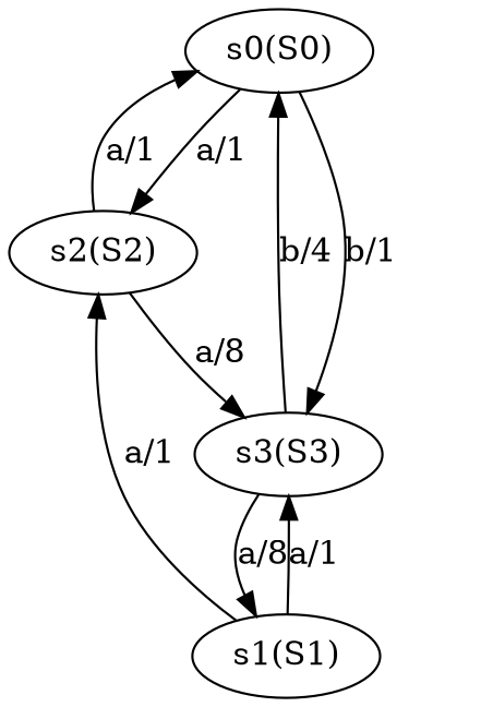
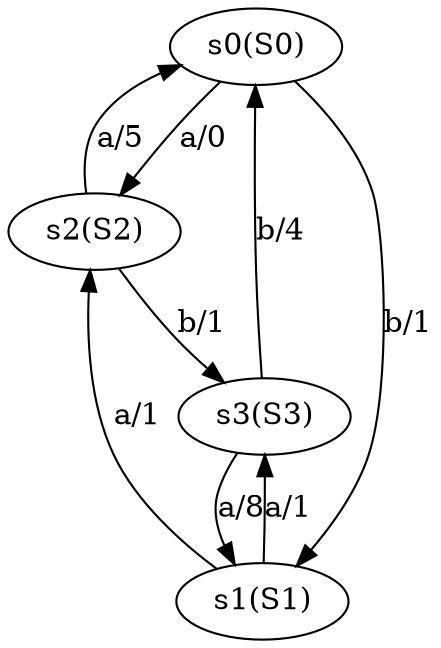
  digraph {
    n1 [label="s0(S0)"]
    n2 [label="s2(S2)"]
    n3 [label="s3(S3)"]
    n4 [label="s1(S1)"]
-   n1 -> n2 [label="a/1"]
-   n1 -> n3 [label="b/1"]
-   n2 -> n1 [label="a/1"]
-   n2 -> n3 [label="a/8"]
+   n1 -> n2 [label="a/0"]
+   n1 -> n4 [label="b/1"]
+   n2 -> n1 [label="a/5"]
+   n2 -> n3 [label="b/1"]
    n3 -> n1 [label="b/4"]
    n3 -> n4 [label="a/8"]
    n4 -> n2 [label="a/1"]
    n4 -> n3 [label="a/1"]
  }
